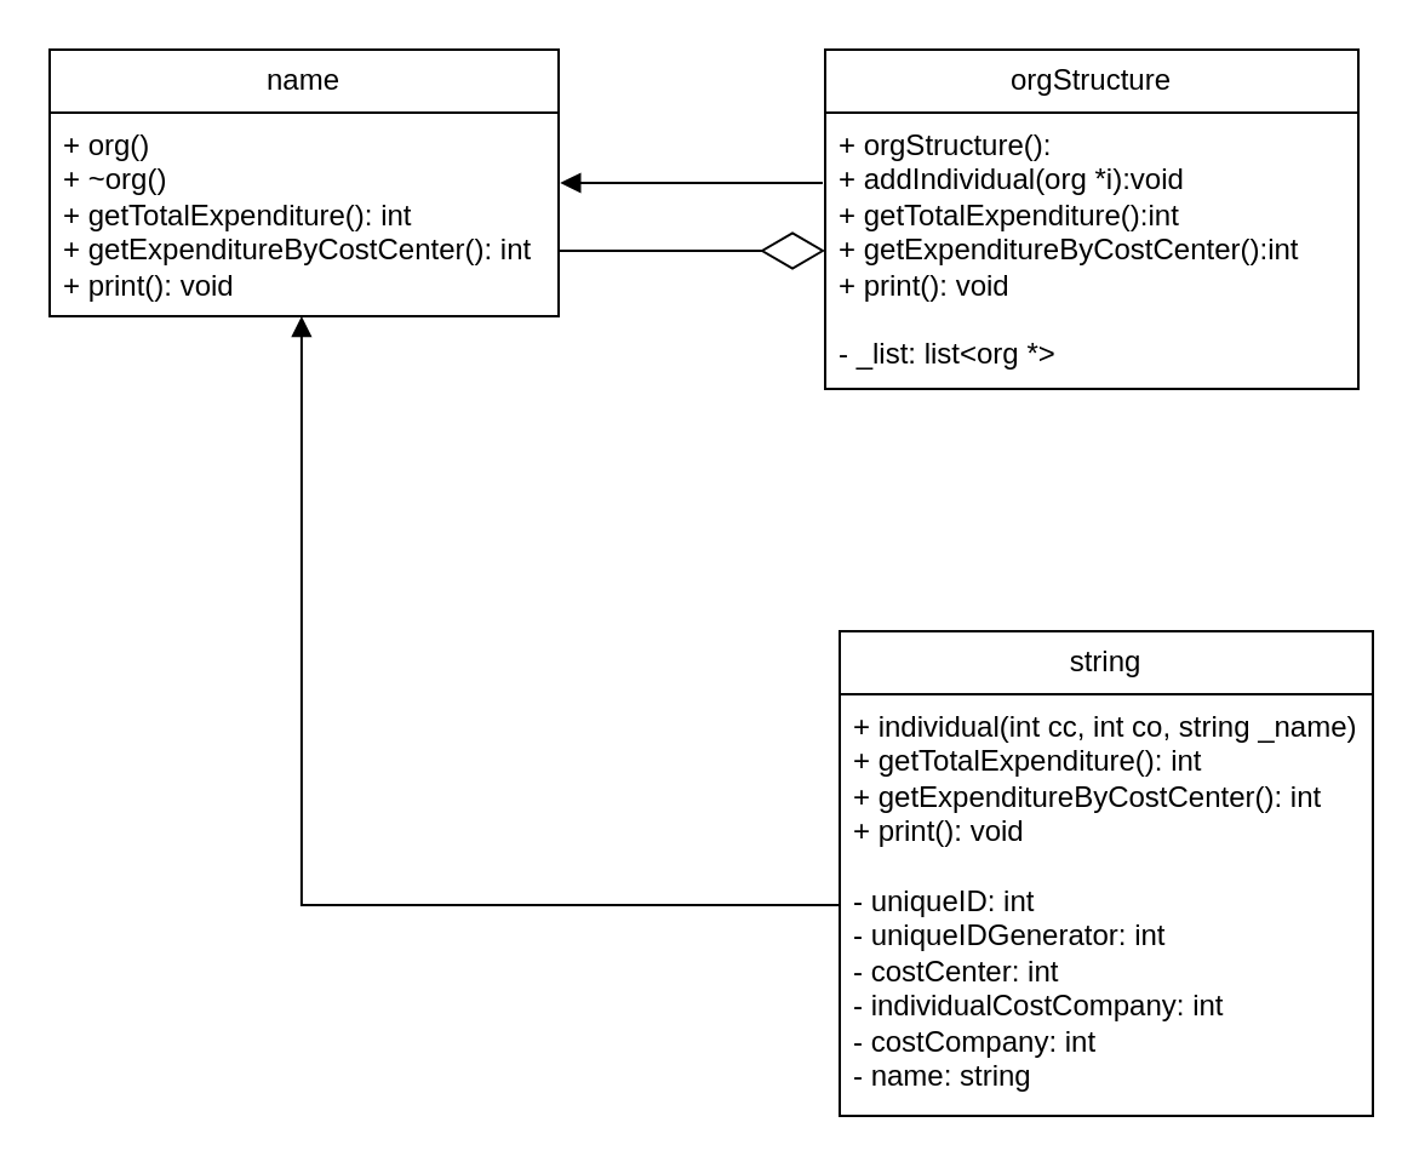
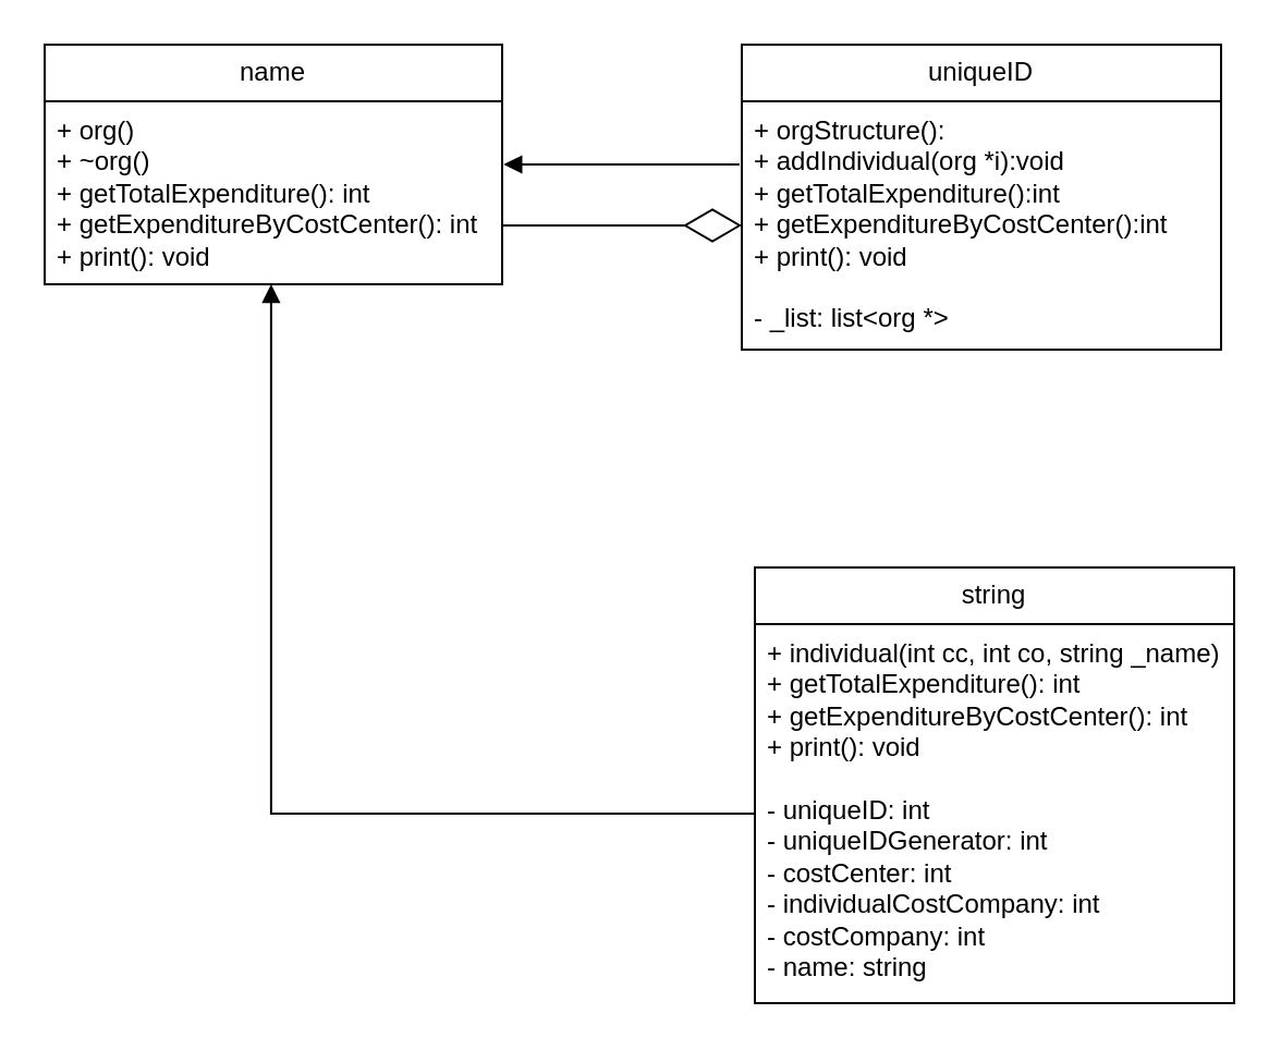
  <mxCell id="0" />
  <mxCell id="1" parent="0" />
  <mxCell id="2" value="name" style="swimlane;fontStyle=0;childLayout=stackLayout;horizontal=1;startSize=26;fillColor=none;horizontalStack=0;resizeParent=1;resizeParentMax=0;resizeLast=0;collapsible=1;marginBottom=0;whiteSpace=wrap;html=1;" vertex="1" parent="1"><mxGeometry x="20" y="20" width="210" height="110" as="geometry" /></mxCell>
  <mxCell id="3" value="&lt;div&gt;+ org()&lt;/div&gt;&lt;div&gt;+ ~org()&lt;/div&gt;&lt;div&gt;+ getTotalExpenditure(): int&lt;/div&gt;&lt;div&gt;+ getExpenditureByCostCenter(): int&lt;/div&gt;&lt;div&gt;+ print(): void&lt;/div&gt;" style="text;strokeColor=none;fillColor=none;align=left;verticalAlign=top;spacingLeft=4;spacingRight=4;overflow=hidden;rotatable=0;points=[[0,0.5],[1,0.5]];portConstraint=eastwest;whiteSpace=wrap;html=1;" vertex="1" parent="2"><mxGeometry y="26" width="210" height="84" as="geometry" /></mxCell>
- <mxCell id="4" value="orgStructure" style="swimlane;fontStyle=0;childLayout=stackLayout;horizontal=1;startSize=26;fillColor=none;horizontalStack=0;resizeParent=1;resizeParentMax=0;resizeLast=0;collapsible=1;marginBottom=0;whiteSpace=wrap;html=1;" vertex="1" parent="1"><mxGeometry x="340" y="20" width="220" height="140" as="geometry" /></mxCell>
+ <mxCell id="4" value="uniqueID" style="swimlane;fontStyle=0;childLayout=stackLayout;horizontal=1;startSize=26;fillColor=none;horizontalStack=0;resizeParent=1;resizeParentMax=0;resizeLast=0;collapsible=1;marginBottom=0;whiteSpace=wrap;html=1;" vertex="1" parent="1"><mxGeometry x="340" y="20" width="220" height="140" as="geometry" /></mxCell>
  <mxCell id="5" value="&lt;div&gt;+ orgStructure():&lt;/div&gt;&lt;div&gt;+ addIndividual(org *i):void&amp;nbsp;&lt;/div&gt;&lt;div&gt;+ getTotalExpenditure():int&amp;nbsp;&lt;/div&gt;&lt;div&gt;+ getExpenditureByCostCenter():int&amp;nbsp;&lt;/div&gt;&lt;div&gt;+ print(): void&lt;/div&gt;&lt;div&gt;&lt;br&gt;&lt;/div&gt;&lt;div&gt;- _list: list&amp;lt;org *&amp;gt;&lt;/div&gt;" style="text;strokeColor=none;fillColor=none;align=left;verticalAlign=top;spacingLeft=4;spacingRight=4;overflow=hidden;rotatable=0;points=[[0,0.5],[1,0.5]];portConstraint=eastwest;whiteSpace=wrap;html=1;" vertex="1" parent="4"><mxGeometry y="26" width="220" height="114" as="geometry" /></mxCell>
  <mxCell id="6" value="string" style="swimlane;fontStyle=0;childLayout=stackLayout;horizontal=1;startSize=26;fillColor=none;horizontalStack=0;resizeParent=1;resizeParentMax=0;resizeLast=0;collapsible=1;marginBottom=0;whiteSpace=wrap;html=1;" vertex="1" parent="1"><mxGeometry x="346" y="260" width="220" height="200" as="geometry" /></mxCell>
  <mxCell id="7" value="&lt;div&gt;+ individual(int cc, int co, string _name)&lt;/div&gt;&lt;div&gt;+ getTotalExpenditure(): int&lt;/div&gt;&lt;div&gt;+ getExpenditureByCostCenter(): int&lt;/div&gt;&lt;div&gt;+ print(): void&lt;/div&gt;&lt;div&gt;&lt;br&gt;&lt;/div&gt;&lt;div&gt;- uniqueID: int&lt;/div&gt;&lt;div&gt;- uniqueIDGenerator: int&lt;/div&gt;&lt;div&gt;- costCenter: int&lt;/div&gt;&lt;div&gt;- individualCostCompany: int&lt;/div&gt;&lt;div&gt;- costCompany: int&lt;/div&gt;&lt;div&gt;- name: string&lt;/div&gt;" style="text;strokeColor=none;fillColor=none;align=left;verticalAlign=top;spacingLeft=4;spacingRight=4;overflow=hidden;rotatable=0;points=[[0,0.5],[1,0.5]];portConstraint=eastwest;whiteSpace=wrap;html=1;" vertex="1" parent="6"><mxGeometry y="26" width="220" height="174" as="geometry" /></mxCell>
  <mxCell id="8" value="" style="endArrow=diamondThin;endFill=0;endSize=24;html=1;rounded=0;entryX=0;entryY=0.5;entryDx=0;entryDy=0;" edge="1" parent="1" target="5"><mxGeometry width="160" relative="1" as="geometry"><mxPoint x="230" y="103" as="sourcePoint" /><mxPoint x="480" y="240" as="targetPoint" /></mxGeometry></mxCell>
  <mxCell id="9" value="" style="html=1;verticalAlign=bottom;endArrow=block;edgeStyle=elbowEdgeStyle;elbow=vertical;curved=0;rounded=0;entryX=1.003;entryY=0.349;entryDx=0;entryDy=0;entryPerimeter=0;" edge="1" parent="1" target="3"><mxGeometry width="80" relative="1" as="geometry"><mxPoint x="339" y="75" as="sourcePoint" /><mxPoint x="440" y="240" as="targetPoint" /><Array as="points"><mxPoint x="290" y="75" /></Array></mxGeometry></mxCell>
  <mxCell id="10" value="" style="html=1;verticalAlign=bottom;endArrow=block;edgeStyle=elbowEdgeStyle;elbow=vertical;curved=0;rounded=0;entryX=0.495;entryY=1;entryDx=0;entryDy=0;entryPerimeter=0;exitX=0;exitY=0.5;exitDx=0;exitDy=0;" edge="1" parent="1" source="7" target="3"><mxGeometry width="80" relative="1" as="geometry"><mxPoint x="360" y="240" as="sourcePoint" /><mxPoint x="440" y="240" as="targetPoint" /><Array as="points"><mxPoint x="240" y="373" /></Array></mxGeometry></mxCell>
